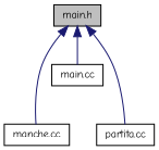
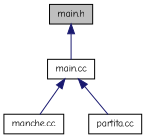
  digraph {
    fontname="Comic Neue"
    node [color=black fillcolor=white fontname="Comic Neue" fontsize=10 shape=record style=filled]
    edge [color=midnightblue dir=back fontname="Comic Neue" fontsize=10 labelfontname=Helvetica labelfontsize=10 style=solid]
    n1 [fillcolor=grey75 fontcolor=black height=0.2 label="main.h" width=0.4]
    n2 [height=0.2 label="main.cc" width=0.4]
    n3 [height=0.2 label="manche.cc" width=0.4]
    n4 [height=0.2 label="partita.cc" width=0.4]
    n1 -> n2
-   n1 -> n3
-   n1 -> n4
+   n2 -> n3
+   n2 -> n4
  }
